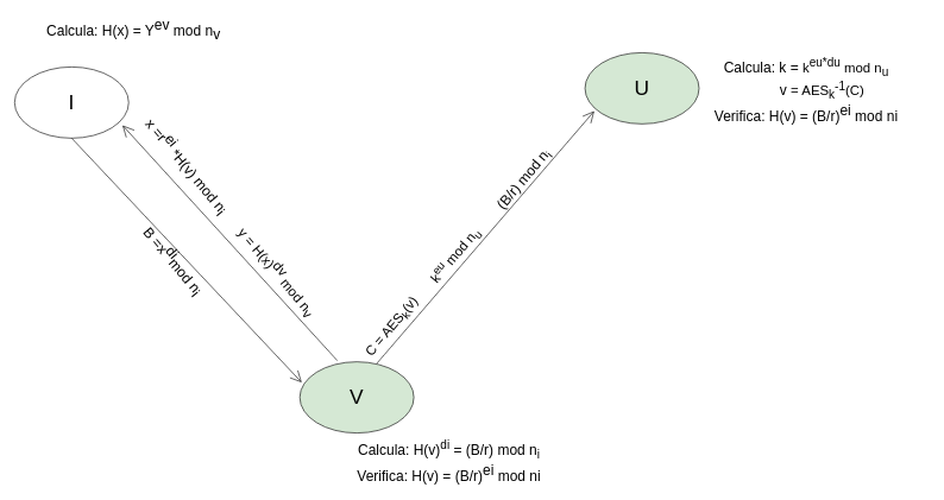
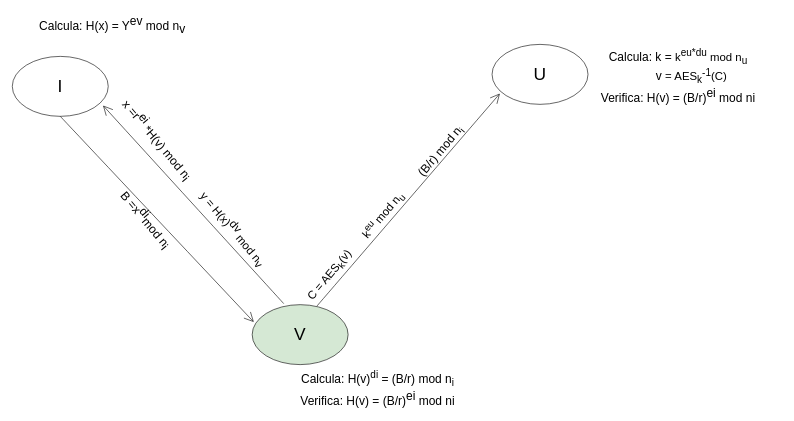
  <mxCell id="0" />
  <mxCell id="1" parent="0" />
  <mxCell id="2" value="&lt;font style=&quot;font-size: 29px;&quot;&gt;I&lt;/font&gt;" style="ellipse;whiteSpace=wrap;html=1;hachureGap=4;" vertex="1" parent="1"><mxGeometry x="20" y="93" width="160" height="100" as="geometry" /></mxCell>
- <mxCell id="3" value="&lt;font style=&quot;font-size: 29px;&quot;&gt;U&lt;/font&gt;" style="ellipse;whiteSpace=wrap;html=1;hachureGap=4;fillColor=#d5e8d4;" vertex="1" parent="1"><mxGeometry x="820" y="73" width="160" height="100" as="geometry" /></mxCell>
+ <mxCell id="3" value="&lt;font style=&quot;font-size: 29px;&quot;&gt;U&lt;/font&gt;" style="ellipse;whiteSpace=wrap;html=1;hachureGap=4;" vertex="1" parent="1"><mxGeometry x="820" y="73" width="160" height="100" as="geometry" /></mxCell>
  <mxCell id="4" value="&lt;font style=&quot;font-size: 29px;&quot;&gt;V&lt;/font&gt;" style="ellipse;whiteSpace=wrap;html=1;hachureGap=4;fillColor=#d5e8d4;" vertex="1" parent="1"><mxGeometry y="507" width="160" height="100" as="geometry" x="420" /></mxCell>
  <mxCell id="5" value="" style="edgeStyle=none;orthogonalLoop=1;jettySize=auto;html=1;rounded=0;fontSize=29;endArrow=open;startSize=14;endSize=14;sourcePerimeterSpacing=8;targetPerimeterSpacing=8;curved=1;entryX=0.946;entryY=0.82;entryDx=0;entryDy=0;entryPerimeter=0;exitX=0.329;exitY=-0.017;exitDx=0;exitDy=0;exitPerimeter=0;" edge="1" parent="1" source="4" target="2"><mxGeometry width="120" relative="1" as="geometry"><mxPoint x="387" y="366" as="sourcePoint" /><mxPoint x="353" y="214" as="targetPoint" /><Array as="points" /></mxGeometry></mxCell>
  <mxCell id="6" value="" style="edgeStyle=none;orthogonalLoop=1;jettySize=auto;html=1;rounded=0;fontSize=29;endArrow=open;startSize=14;endSize=14;sourcePerimeterSpacing=8;targetPerimeterSpacing=8;curved=1;exitX=0.5;exitY=1;exitDx=0;exitDy=0;entryX=0.017;entryY=0.29;entryDx=0;entryDy=0;entryPerimeter=0;" edge="1" parent="1" source="2" target="4"><mxGeometry width="120" relative="1" as="geometry"><mxPoint x="74" y="293" as="sourcePoint" /><mxPoint x="194" y="293" as="targetPoint" /><Array as="points" /></mxGeometry></mxCell>
  <mxCell id="7" value="" style="edgeStyle=none;orthogonalLoop=1;jettySize=auto;html=1;rounded=0;fontSize=29;endArrow=open;startSize=14;endSize=14;sourcePerimeterSpacing=8;targetPerimeterSpacing=8;curved=1;exitX=0.675;exitY=0.023;exitDx=0;exitDy=0;exitPerimeter=0;" edge="1" parent="1" source="4"><mxGeometry width="120" relative="1" as="geometry"><mxPoint x="686" y="307" as="sourcePoint" /><mxPoint x="833" y="155" as="targetPoint" /><Array as="points" /></mxGeometry></mxCell>
  <mxCell id="8" value="x =r&lt;sup style=&quot;font-size: 20px;&quot;&gt;ei&lt;/sup&gt;&amp;nbsp;*H(v) mod n&lt;sub style=&quot;font-size: 20px;&quot;&gt;i&lt;/sub&gt;" style="text;strokeColor=none;fillColor=none;html=1;align=center;verticalAlign=middle;whiteSpace=wrap;rounded=0;hachureGap=4;fontSize=20;rotation=50;" vertex="1" parent="1"><mxGeometry x="136" y="205" width="253" height="54" as="geometry" /></mxCell>
  <mxCell id="9" value="&amp;nbsp;y = H(x)&lt;sup style=&quot;font-size: 19px;&quot;&gt;dv&lt;/sup&gt;&amp;nbsp;mod n&lt;span style=&quot;font-size: 19px;&quot;&gt;&lt;sub style=&quot;font-size: 19px;&quot;&gt;v&lt;/sub&gt;&lt;/span&gt;" style="text;strokeColor=none;fillColor=none;html=1;align=center;verticalAlign=middle;whiteSpace=wrap;rounded=0;hachureGap=4;fontSize=19;rotation=50;" vertex="1" parent="1"><mxGeometry x="260" y="352" width="253" height="54" as="geometry" /></mxCell>
  <mxCell id="10" value="Calcula: H(x) = Y&lt;sup style=&quot;font-size: 20px;&quot;&gt;ev&lt;/sup&gt; mod n&lt;sub style=&quot;font-size: 20px;&quot;&gt;v&lt;/sub&gt;" style="text;strokeColor=none;fillColor=none;html=1;align=center;verticalAlign=middle;whiteSpace=wrap;rounded=0;hachureGap=4;fontSize=20;" vertex="1" parent="1"><mxGeometry x="51" y="20" width="272" height="42" as="geometry" /></mxCell>
  <mxCell id="11" value="B =x&lt;sup style=&quot;font-size: 20px;&quot;&gt;di&lt;/sup&gt;mod n&lt;sub style=&quot;font-size: 20px;&quot;&gt;i&lt;/sub&gt;" style="text;strokeColor=none;fillColor=none;html=1;align=center;verticalAlign=middle;whiteSpace=wrap;rounded=0;hachureGap=4;fontSize=20;rotation=50;" vertex="1" parent="1"><mxGeometry x="117" y="338" width="253" height="54" as="geometry" /></mxCell>
  <mxCell id="12" value="Calcula: H(v)&lt;sup&gt;di&lt;/sup&gt; = (B/r) mod n&lt;sub&gt;i&lt;/sub&gt;&lt;br&gt;Verifica: H(v) = (B/r)&lt;sup style=&quot;font-size: 20px;&quot;&gt;ei&lt;/sup&gt;&amp;nbsp;mod ni" style="text;strokeColor=none;fillColor=none;html=1;align=center;verticalAlign=middle;whiteSpace=wrap;rounded=0;hachureGap=4;fontSize=20;" vertex="1" parent="1"><mxGeometry x="458" y="614" width="343" height="65" as="geometry" /></mxCell>
  <mxCell id="13" value="C = AES&lt;sub&gt;k&lt;/sub&gt;(v)" style="text;strokeColor=none;fillColor=none;html=1;align=center;verticalAlign=middle;whiteSpace=wrap;rounded=0;hachureGap=4;fontSize=19;rotation=-50;" vertex="1" parent="1"><mxGeometry x="472.77" y="436.55" width="156" height="45" as="geometry" /></mxCell>
  <mxCell id="14" value="k&lt;sup&gt;eu&lt;/sup&gt; mod n&lt;sub&gt;u&lt;/sub&gt;" style="text;strokeColor=none;fillColor=none;html=1;align=center;verticalAlign=middle;whiteSpace=wrap;rounded=0;hachureGap=4;fontSize=19;rotation=-50;" vertex="1" parent="1"><mxGeometry x="560" y="335" width="156" height="45" as="geometry" /></mxCell>
  <mxCell id="15" value="&lt;span style=&quot;font-size: 20px;&quot;&gt;(B/r) mod n&lt;/span&gt;&lt;sub&gt;i&lt;/sub&gt;" style="text;strokeColor=none;fillColor=none;html=1;align=center;verticalAlign=middle;whiteSpace=wrap;rounded=0;hachureGap=4;fontSize=19;rotation=-50;" vertex="1" parent="1"><mxGeometry x="657" y="229" width="156" height="45" as="geometry" /></mxCell>
  <mxCell id="16" value="Calcula: k =&amp;nbsp;&lt;span style=&quot;font-size: 19px;&quot;&gt;k&lt;/span&gt;&lt;sup&gt;eu*du&lt;/sup&gt;&lt;span style=&quot;font-size: 19px;&quot;&gt;&amp;nbsp;mod n&lt;/span&gt;&lt;sub&gt;u&lt;br&gt;&lt;/sub&gt;&amp;nbsp;&lt;span style=&quot;&quot;&gt;&#09;&lt;/span&gt;&amp;nbsp; &amp;nbsp; &amp;nbsp; v &lt;span style=&quot;font-size: 19px;&quot;&gt;= AES&lt;/span&gt;&lt;sub&gt;k&lt;/sub&gt;&lt;sup&gt;-1&lt;/sup&gt;&lt;span style=&quot;font-size: 19px;&quot;&gt;(C)&lt;/span&gt;&lt;br&gt;Verifica: H(v) = (B/r)&lt;sup style=&quot;font-size: 20px;&quot;&gt;ei&lt;/sup&gt;&amp;nbsp;mod ni" style="text;strokeColor=none;fillColor=none;html=1;align=center;verticalAlign=middle;whiteSpace=wrap;rounded=0;hachureGap=4;fontSize=20;" vertex="1" parent="1"><mxGeometry x="959" y="69" width="343" height="113" as="geometry" /></mxCell>
